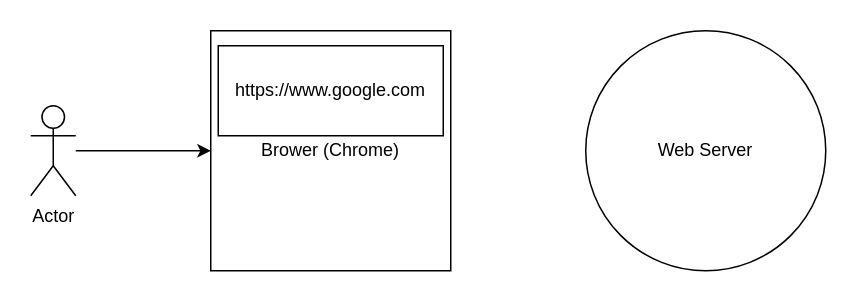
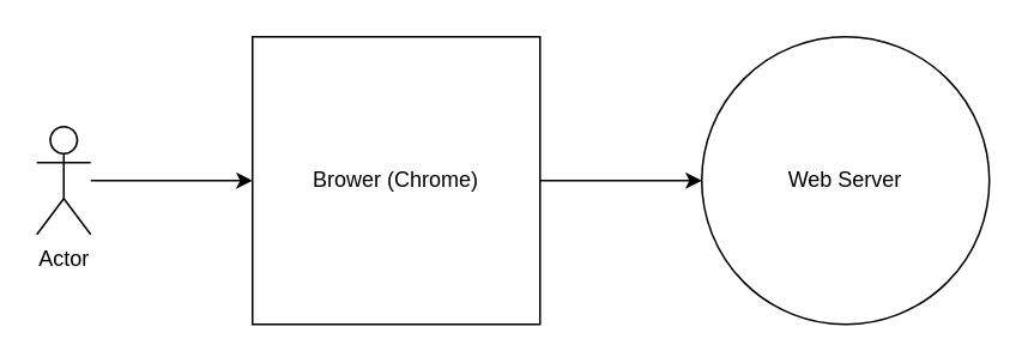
  <mxCell id="0" />
  <mxCell id="1" parent="0" />
+ <mxCell id="2" value="" style="edgeStyle=none;html=1;" edge="1" parent="1" source="3" target="6"><mxGeometry relative="1" as="geometry" /></mxCell>
  <mxCell id="3" value="Brower (Chrome)" style="whiteSpace=wrap;html=1;aspect=fixed;" vertex="1" parent="1"><mxGeometry x="140" y="20" width="160" height="160" as="geometry" /></mxCell>
  <mxCell id="4" value="" style="edgeStyle=none;html=1;" edge="1" parent="1" source="5" target="3"><mxGeometry relative="1" as="geometry" /></mxCell>
  <mxCell id="5" value="Actor" style="shape=umlActor;verticalLabelPosition=bottom;verticalAlign=top;html=1;outlineConnect=0;" vertex="1" parent="1"><mxGeometry x="20" y="70" width="30" height="60" as="geometry" /></mxCell>
  <mxCell id="6" value="Web Server" style="ellipse;whiteSpace=wrap;html=1;aspect=fixed;" vertex="1" parent="1"><mxGeometry x="390" y="20" width="160" height="160" as="geometry" /></mxCell>
- <mxCell id="7" value="https://www.google.com" style="rounded=0;whiteSpace=wrap;html=1;" vertex="1" parent="1"><mxGeometry x="145" y="30" width="150" height="60" as="geometry" /></mxCell>
